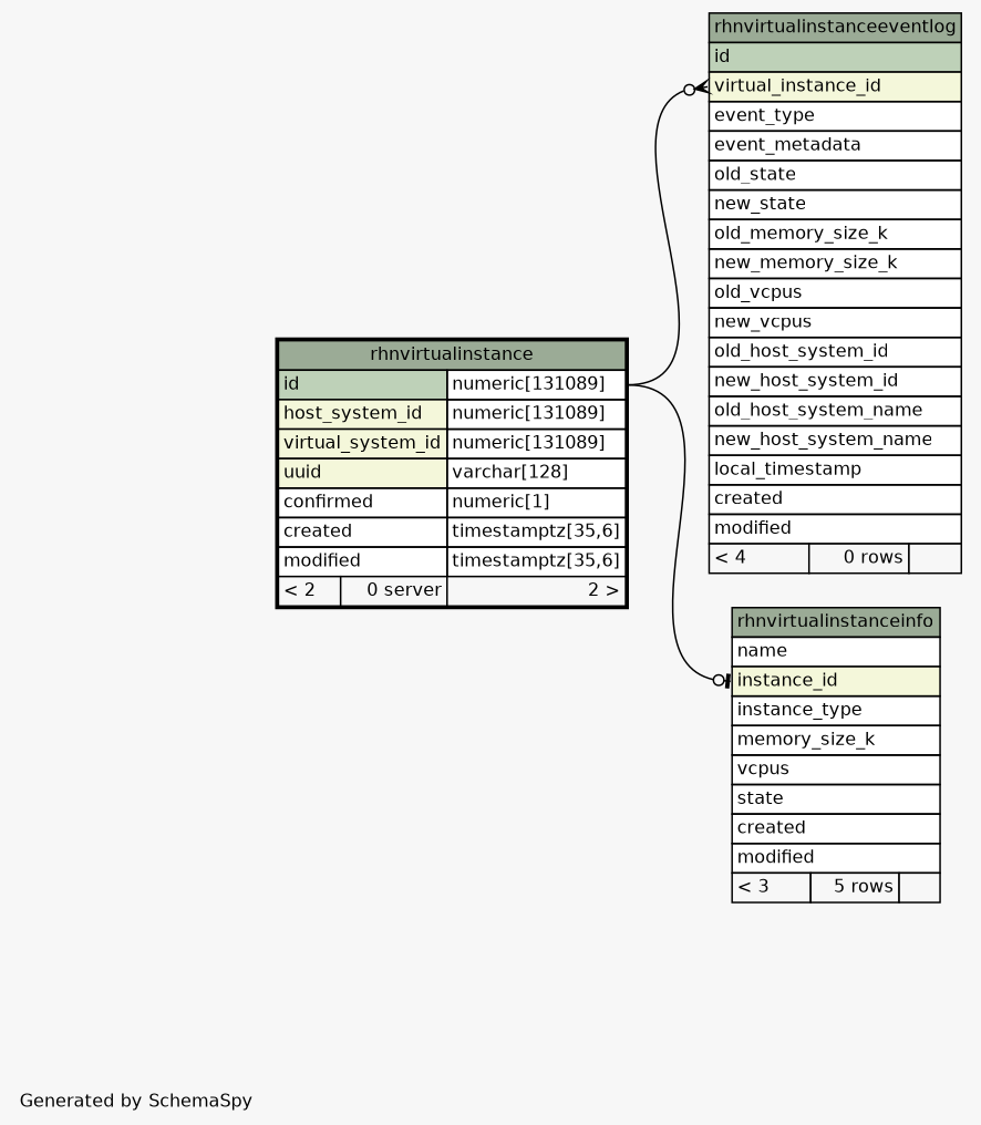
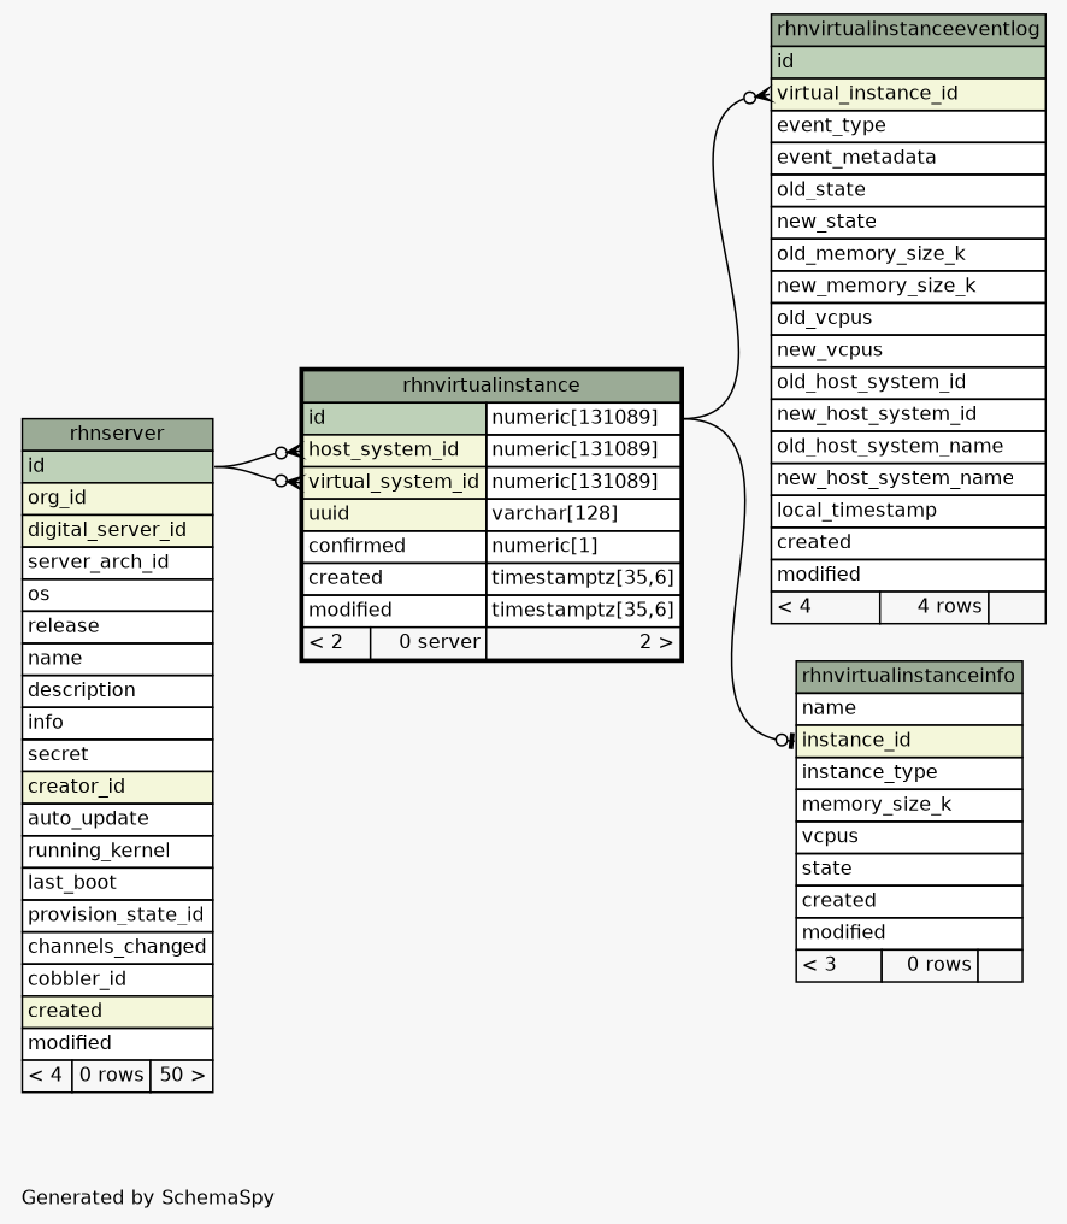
  digraph {
    bgcolor="#f7f7f7"
    fontname=Helvetica
    fontsize=11
    label="\nGenerated by SchemaSpy"
    labeljust=l
    nodesep=0.18
    rankdir=RL
    ranksep=0.46
    node [fontname=Helvetica fontsize=11 shape=plaintext]
    edge [arrowhead=none arrowsize=0.8 arrowtail=crowodot dir=back headport="id:e"]
    n1 [label=<     <TABLE BORDER="2" CELLBORDER="1" CELLSPACING="0" BGCOLOR="#ffffff">       <TR><TD COLSPAN="3" BGCOLOR="#9bab96" ALIGN="CENTER">rhnvirtualinstance</TD></TR>       <TR><TD PORT="id" COLSPAN="2" BGCOLOR="#bed1b8" ALIGN="LEFT">id</TD><TD PORT="id.type" ALIGN="LEFT">numeric[131089]</TD></TR>       <TR><TD PORT="host_system_id" COLSPAN="2" BGCOLOR="#f4f7da" ALIGN="LEFT">host_system_id</TD><TD PORT="host_system_id.type" ALIGN="LEFT">numeric[131089]</TD></TR>       <TR><TD PORT="virtual_system_id" COLSPAN="2" BGCOLOR="#f4f7da" ALIGN="LEFT">virtual_system_id</TD><TD PORT="virtual_system_id.type" ALIGN="LEFT">numeric[131089]</TD></TR>       <TR><TD PORT="uuid" COLSPAN="2" BGCOLOR="#f4f7da" ALIGN="LEFT">uuid</TD><TD PORT="uuid.type" ALIGN="LEFT">varchar[128]</TD></TR>       <TR><TD PORT="confirmed" COLSPAN="2" ALIGN="LEFT">confirmed</TD><TD PORT="confirmed.type" ALIGN="LEFT">numeric[1]</TD></TR>       <TR><TD PORT="created" COLSPAN="2" ALIGN="LEFT">created</TD><TD PORT="created.type" ALIGN="LEFT">timestamptz[35,6]</TD></TR>       <TR><TD PORT="modified" COLSPAN="2" ALIGN="LEFT">modified</TD><TD PORT="modified.type" ALIGN="LEFT">timestamptz[35,6]</TD></TR>       <TR><TD ALIGN="LEFT" BGCOLOR="#f7f7f7">&lt; 2</TD><TD ALIGN="RIGHT" BGCOLOR="#f7f7f7">0 server</TD><TD ALIGN="RIGHT" BGCOLOR="#f7f7f7">2 &gt;</TD></TR>     </TABLE>>]
-   n3 [label=<     <TABLE BORDER="0" CELLBORDER="1" CELLSPACING="0" BGCOLOR="#ffffff">       <TR><TD COLSPAN="3" BGCOLOR="#9bab96" ALIGN="CENTER">rhnvirtualinstanceeventlog</TD></TR>       <TR><TD PORT="id" COLSPAN="3" BGCOLOR="#bed1b8" ALIGN="LEFT">id</TD></TR>       <TR><TD PORT="virtual_instance_id" COLSPAN="3" BGCOLOR="#f4f7da" ALIGN="LEFT">virtual_instance_id</TD></TR>       <TR><TD PORT="event_type" COLSPAN="3" ALIGN="LEFT">event_type</TD></TR>       <TR><TD PORT="event_metadata" COLSPAN="3" ALIGN="LEFT">event_metadata</TD></TR>       <TR><TD PORT="old_state" COLSPAN="3" ALIGN="LEFT">old_state</TD></TR>       <TR><TD PORT="new_state" COLSPAN="3" ALIGN="LEFT">new_state</TD></TR>       <TR><TD PORT="old_memory_size_k" COLSPAN="3" ALIGN="LEFT">old_memory_size_k</TD></TR>       <TR><TD PORT="new_memory_size_k" COLSPAN="3" ALIGN="LEFT">new_memory_size_k</TD></TR>       <TR><TD PORT="old_vcpus" COLSPAN="3" ALIGN="LEFT">old_vcpus</TD></TR>       <TR><TD PORT="new_vcpus" COLSPAN="3" ALIGN="LEFT">new_vcpus</TD></TR>       <TR><TD PORT="old_host_system_id" COLSPAN="3" ALIGN="LEFT">old_host_system_id</TD></TR>       <TR><TD PORT="new_host_system_id" COLSPAN="3" ALIGN="LEFT">new_host_system_id</TD></TR>       <TR><TD PORT="old_host_system_name" COLSPAN="3" ALIGN="LEFT">old_host_system_name</TD></TR>       <TR><TD PORT="new_host_system_name" COLSPAN="3" ALIGN="LEFT">new_host_system_name</TD></TR>       <TR><TD PORT="local_timestamp" COLSPAN="3" ALIGN="LEFT">local_timestamp</TD></TR>       <TR><TD PORT="created" COLSPAN="3" ALIGN="LEFT">created</TD></TR>       <TR><TD PORT="modified" COLSPAN="3" ALIGN="LEFT">modified</TD></TR>       <TR><TD ALIGN="LEFT" BGCOLOR="#f7f7f7">&lt; 4</TD><TD ALIGN="RIGHT" BGCOLOR="#f7f7f7">0 rows</TD><TD ALIGN="RIGHT" BGCOLOR="#f7f7f7">  </TD></TR>     </TABLE>>]
-   n4 [label=<     <TABLE BORDER="0" CELLBORDER="1" CELLSPACING="0" BGCOLOR="#ffffff">       <TR><TD COLSPAN="3" BGCOLOR="#9bab96" ALIGN="CENTER">rhnvirtualinstanceinfo</TD></TR>       <TR><TD PORT="name" COLSPAN="3" ALIGN="LEFT">name</TD></TR>       <TR><TD PORT="instance_id" COLSPAN="3" BGCOLOR="#f4f7da" ALIGN="LEFT">instance_id</TD></TR>       <TR><TD PORT="instance_type" COLSPAN="3" ALIGN="LEFT">instance_type</TD></TR>       <TR><TD PORT="memory_size_k" COLSPAN="3" ALIGN="LEFT">memory_size_k</TD></TR>       <TR><TD PORT="vcpus" COLSPAN="3" ALIGN="LEFT">vcpus</TD></TR>       <TR><TD PORT="state" COLSPAN="3" ALIGN="LEFT">state</TD></TR>       <TR><TD PORT="created" COLSPAN="3" ALIGN="LEFT">created</TD></TR>       <TR><TD PORT="modified" COLSPAN="3" ALIGN="LEFT">modified</TD></TR>       <TR><TD ALIGN="LEFT" BGCOLOR="#f7f7f7">&lt; 3</TD><TD ALIGN="RIGHT" BGCOLOR="#f7f7f7">5 rows</TD><TD ALIGN="RIGHT" BGCOLOR="#f7f7f7">  </TD></TR>     </TABLE>>]
+   n2 [label=<     <TABLE BORDER="0" CELLBORDER="1" CELLSPACING="0" BGCOLOR="#ffffff">       <TR><TD COLSPAN="3" BGCOLOR="#9bab96" ALIGN="CENTER">rhnserver</TD></TR>       <TR><TD PORT="id" COLSPAN="3" BGCOLOR="#bed1b8" ALIGN="LEFT">id</TD></TR>       <TR><TD PORT="org_id" COLSPAN="3" BGCOLOR="#f4f7da" ALIGN="LEFT">org_id</TD></TR>       <TR><TD PORT="digital_server_id" COLSPAN="3" BGCOLOR="#f4f7da" ALIGN="LEFT">digital_server_id</TD></TR>       <TR><TD PORT="server_arch_id" COLSPAN="3" ALIGN="LEFT">server_arch_id</TD></TR>       <TR><TD PORT="os" COLSPAN="3" ALIGN="LEFT">os</TD></TR>       <TR><TD PORT="release" COLSPAN="3" ALIGN="LEFT">release</TD></TR>       <TR><TD PORT="name" COLSPAN="3" ALIGN="LEFT">name</TD></TR>       <TR><TD PORT="description" COLSPAN="3" ALIGN="LEFT">description</TD></TR>       <TR><TD PORT="info" COLSPAN="3" ALIGN="LEFT">info</TD></TR>       <TR><TD PORT="secret" COLSPAN="3" ALIGN="LEFT">secret</TD></TR>       <TR><TD PORT="creator_id" COLSPAN="3" BGCOLOR="#f4f7da" ALIGN="LEFT">creator_id</TD></TR>       <TR><TD PORT="auto_update" COLSPAN="3" ALIGN="LEFT">auto_update</TD></TR>       <TR><TD PORT="running_kernel" COLSPAN="3" ALIGN="LEFT">running_kernel</TD></TR>       <TR><TD PORT="last_boot" COLSPAN="3" ALIGN="LEFT">last_boot</TD></TR>       <TR><TD PORT="provision_state_id" COLSPAN="3" ALIGN="LEFT">provision_state_id</TD></TR>       <TR><TD PORT="channels_changed" COLSPAN="3" ALIGN="LEFT">channels_changed</TD></TR>       <TR><TD PORT="cobbler_id" COLSPAN="3" ALIGN="LEFT">cobbler_id</TD></TR>       <TR><TD PORT="created" COLSPAN="3" BGCOLOR="#f4f7da" ALIGN="LEFT">created</TD></TR>       <TR><TD PORT="modified" COLSPAN="3" ALIGN="LEFT">modified</TD></TR>       <TR><TD ALIGN="LEFT" BGCOLOR="#f7f7f7">&lt; 4</TD><TD ALIGN="RIGHT" BGCOLOR="#f7f7f7">0 rows</TD><TD ALIGN="RIGHT" BGCOLOR="#f7f7f7">50 &gt;</TD></TR>     </TABLE>>]
+   n3 [label=<     <TABLE BORDER="0" CELLBORDER="1" CELLSPACING="0" BGCOLOR="#ffffff">       <TR><TD COLSPAN="3" BGCOLOR="#9bab96" ALIGN="CENTER">rhnvirtualinstanceeventlog</TD></TR>       <TR><TD PORT="id" COLSPAN="3" BGCOLOR="#bed1b8" ALIGN="LEFT">id</TD></TR>       <TR><TD PORT="virtual_instance_id" COLSPAN="3" BGCOLOR="#f4f7da" ALIGN="LEFT">virtual_instance_id</TD></TR>       <TR><TD PORT="event_type" COLSPAN="3" ALIGN="LEFT">event_type</TD></TR>       <TR><TD PORT="event_metadata" COLSPAN="3" ALIGN="LEFT">event_metadata</TD></TR>       <TR><TD PORT="old_state" COLSPAN="3" ALIGN="LEFT">old_state</TD></TR>       <TR><TD PORT="new_state" COLSPAN="3" ALIGN="LEFT">new_state</TD></TR>       <TR><TD PORT="old_memory_size_k" COLSPAN="3" ALIGN="LEFT">old_memory_size_k</TD></TR>       <TR><TD PORT="new_memory_size_k" COLSPAN="3" ALIGN="LEFT">new_memory_size_k</TD></TR>       <TR><TD PORT="old_vcpus" COLSPAN="3" ALIGN="LEFT">old_vcpus</TD></TR>       <TR><TD PORT="new_vcpus" COLSPAN="3" ALIGN="LEFT">new_vcpus</TD></TR>       <TR><TD PORT="old_host_system_id" COLSPAN="3" ALIGN="LEFT">old_host_system_id</TD></TR>       <TR><TD PORT="new_host_system_id" COLSPAN="3" ALIGN="LEFT">new_host_system_id</TD></TR>       <TR><TD PORT="old_host_system_name" COLSPAN="3" ALIGN="LEFT">old_host_system_name</TD></TR>       <TR><TD PORT="new_host_system_name" COLSPAN="3" ALIGN="LEFT">new_host_system_name</TD></TR>       <TR><TD PORT="local_timestamp" COLSPAN="3" ALIGN="LEFT">local_timestamp</TD></TR>       <TR><TD PORT="created" COLSPAN="3" ALIGN="LEFT">created</TD></TR>       <TR><TD PORT="modified" COLSPAN="3" ALIGN="LEFT">modified</TD></TR>       <TR><TD ALIGN="LEFT" BGCOLOR="#f7f7f7">&lt; 4</TD><TD ALIGN="RIGHT" BGCOLOR="#f7f7f7">4 rows</TD><TD ALIGN="RIGHT" BGCOLOR="#f7f7f7">  </TD></TR>     </TABLE>>]
+   n4 [label=<     <TABLE BORDER="0" CELLBORDER="1" CELLSPACING="0" BGCOLOR="#ffffff">       <TR><TD COLSPAN="3" BGCOLOR="#9bab96" ALIGN="CENTER">rhnvirtualinstanceinfo</TD></TR>       <TR><TD PORT="name" COLSPAN="3" ALIGN="LEFT">name</TD></TR>       <TR><TD PORT="instance_id" COLSPAN="3" BGCOLOR="#f4f7da" ALIGN="LEFT">instance_id</TD></TR>       <TR><TD PORT="instance_type" COLSPAN="3" ALIGN="LEFT">instance_type</TD></TR>       <TR><TD PORT="memory_size_k" COLSPAN="3" ALIGN="LEFT">memory_size_k</TD></TR>       <TR><TD PORT="vcpus" COLSPAN="3" ALIGN="LEFT">vcpus</TD></TR>       <TR><TD PORT="state" COLSPAN="3" ALIGN="LEFT">state</TD></TR>       <TR><TD PORT="created" COLSPAN="3" ALIGN="LEFT">created</TD></TR>       <TR><TD PORT="modified" COLSPAN="3" ALIGN="LEFT">modified</TD></TR>       <TR><TD ALIGN="LEFT" BGCOLOR="#f7f7f7">&lt; 3</TD><TD ALIGN="RIGHT" BGCOLOR="#f7f7f7">0 rows</TD><TD ALIGN="RIGHT" BGCOLOR="#f7f7f7">  </TD></TR>     </TABLE>>]
+   n1 -> n2 [tailport="host_system_id:w"]
+   n1 -> n2 [tailport="virtual_system_id:w"]
    n3 -> n1 [headport="id.type:e" tailport="virtual_instance_id:w"]
    n4 -> n1 [arrowtail=teeodot headport="id.type:e" tailport="instance_id:w"]
  }
